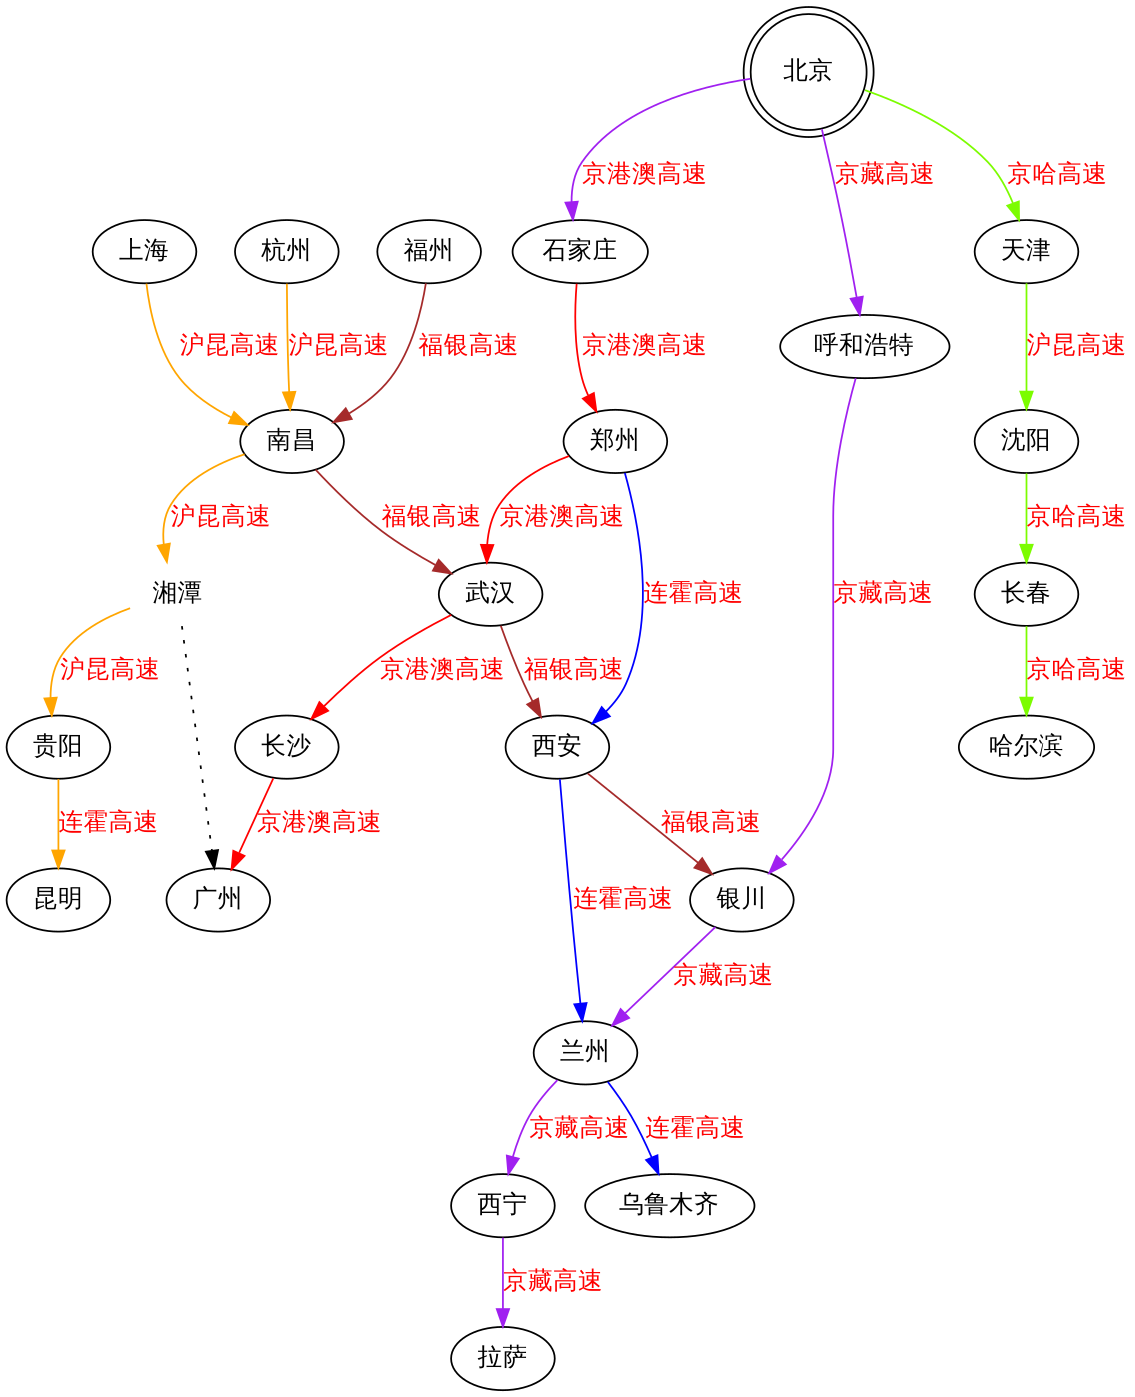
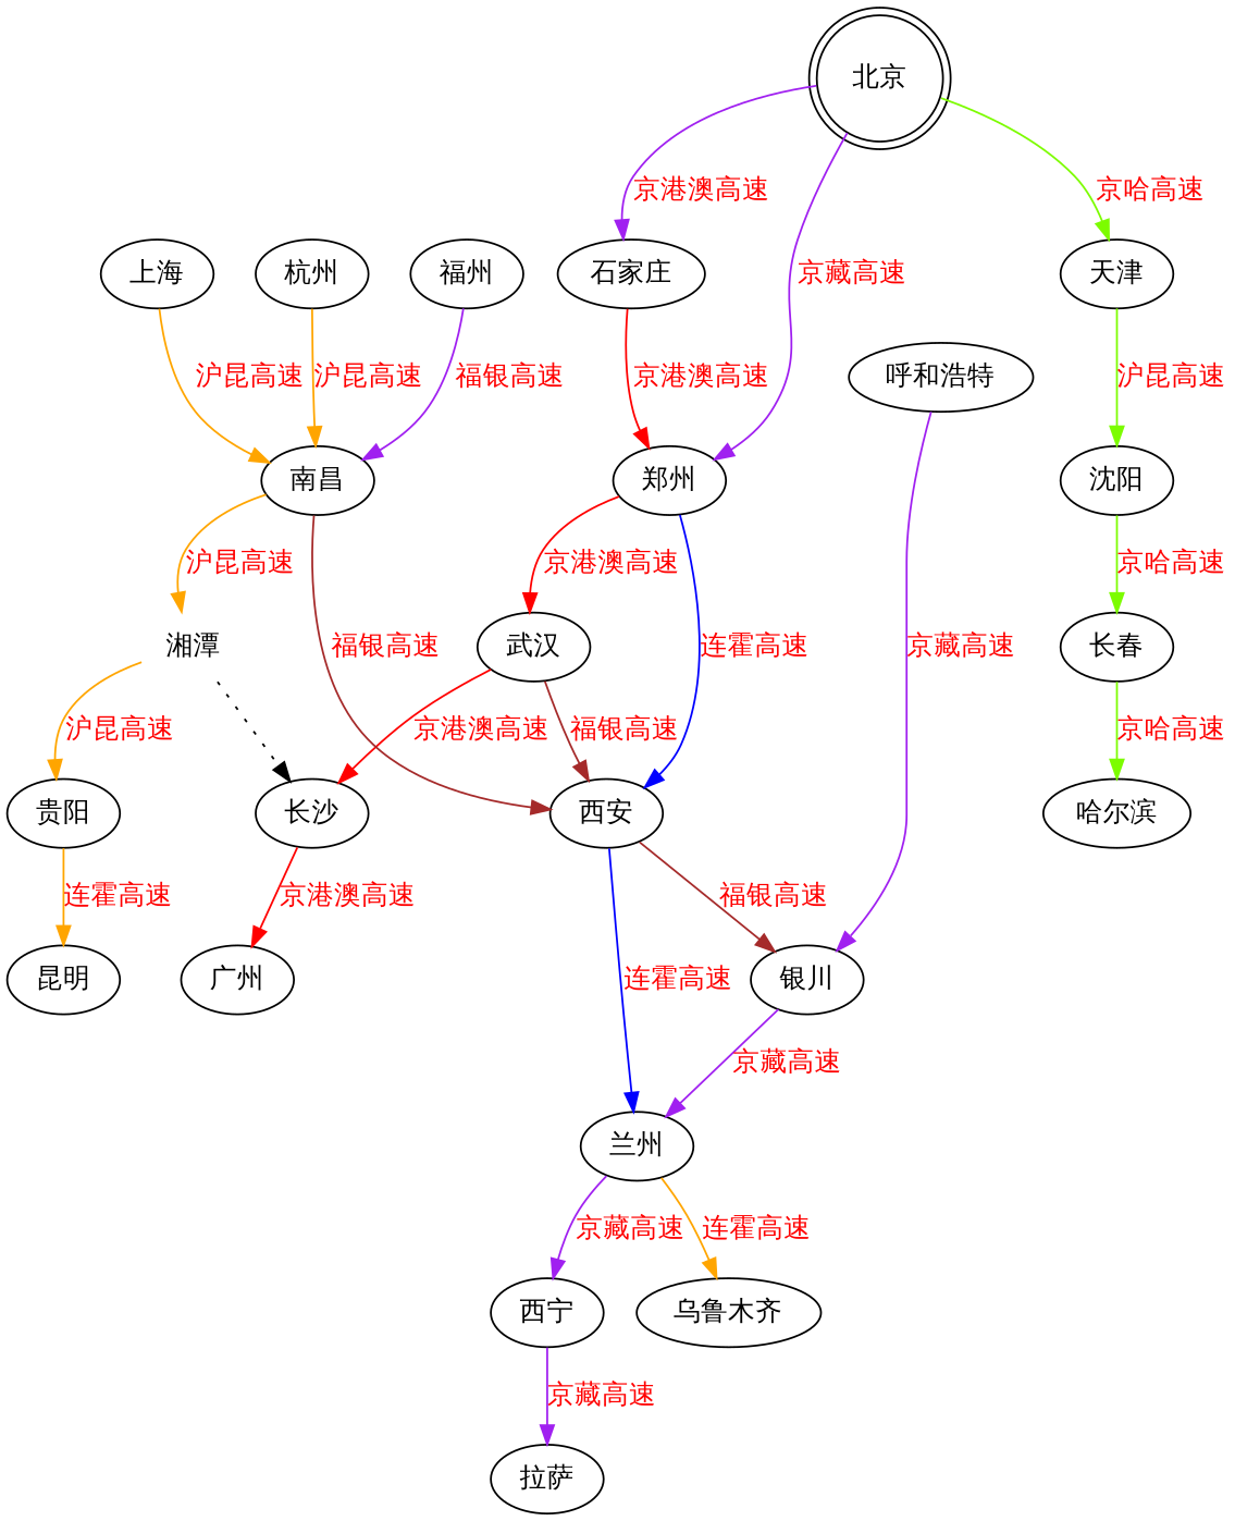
  digraph {
    fontname="PT Serif"
    node [fontname="PT Serif"]
    edge [color=purple fontcolor=red fontname="PT Serif"]
    "北京" [shape=doublecircle]
    "石家庄"
    "天津"
    "呼和浩特"
    "郑州"
    "沈阳"
    "银川"
    "湘潭" [shape=plaintext]
    "长沙"
    "贵阳"
    "广州"
    "昆明"
    "武汉"
    "西安"
    "兰州"
    "长春"
    "哈尔滨"
    "西宁"
    "乌鲁木齐"
    "拉萨"
    "上海"
    "南昌"
    "杭州"
    "福州"
    "北京" -> "石家庄" [label="京港澳高速"]
    "北京" -> "天津" [color=lawngreen label="京哈高速"]
-   "北京" -> "呼和浩特" [label="京藏高速"]
+   "北京" -> "郑州" [label="京藏高速"]
    "石家庄" -> "郑州" [color=red label="京港澳高速"]
    "天津" -> "沈阳" [color=lawngreen label="沪昆高速"]
    "呼和浩特" -> "银川" [label="京藏高速"]
    "郑州" -> "武汉" [color=red label="京港澳高速"]
    "郑州" -> "西安" [color=blue label="连霍高速"]
    "沈阳" -> "长春" [color=lawngreen label="京哈高速"]
    "银川" -> "兰州" [label="京藏高速"]
-   "湘潭" -> "广州" [style=dotted color=""]
+   "湘潭" -> "长沙" [style=dotted color=""]
    "湘潭" -> "贵阳" [color=orange label="沪昆高速"]
    "长沙" -> "广州" [color=red label="京港澳高速"]
    "贵阳" -> "昆明" [color=orange label="连霍高速"]
    "武汉" -> "长沙" [color=red label="京港澳高速"]
    "武汉" -> "西安" [color=brown label="福银高速"]
    "西安" -> "银川" [color=brown label="福银高速"]
    "西安" -> "兰州" [color=blue label="连霍高速"]
    "兰州" -> "西宁" [label="京藏高速"]
-   "兰州" -> "乌鲁木齐" [color=blue label="连霍高速"]
+   "兰州" -> "乌鲁木齐" [color=orange label="连霍高速"]
    "长春" -> "哈尔滨" [color=lawngreen label="京哈高速"]
    "西宁" -> "拉萨" [label="京藏高速"]
    "上海" -> "南昌" [color=orange label="沪昆高速"]
    "南昌" -> "湘潭" [color=orange label="沪昆高速"]
-   "南昌" -> "武汉" [color=brown label="福银高速"]
+   "南昌" -> "西安" [color=brown label="福银高速"]
    "杭州" -> "南昌" [color=orange label="沪昆高速"]
-   "福州" -> "南昌" [color=brown label="福银高速"]
+   "福州" -> "南昌" [label="福银高速"]
  }
